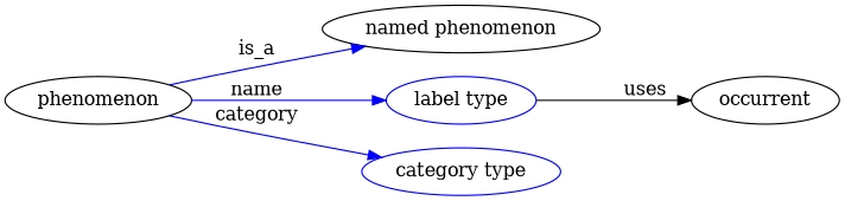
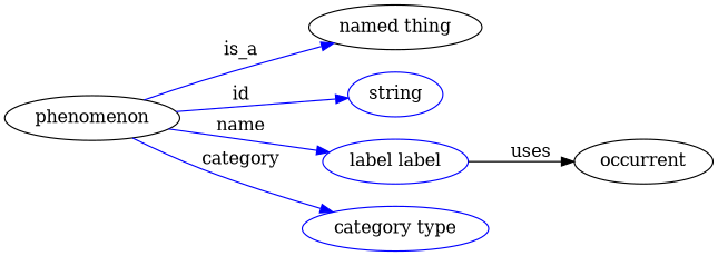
  digraph {
    rankdir=LR
    edge [color=blue style=solid]
    n1 [height=0.5 label=phenomenon width=1.5707]
-   "named thing" [height=0.5 width=1.5346 label="named phenomenon"]
-   n4 [color=blue height=0.5 label="label type" width=1.2638]
+   "named thing" [height=0.5 width=1.5346]
+   n3 [color=blue height=0.5 label=string width=0.84854]
+   n4 [color=blue height=0.5 label="label label" width=1.2638]
    n5 [color=blue height=0.5 label="category type" width=1.6249]
    occurrent [height=0.5 width=1.2277]
    n1 -> "named thing" [label=is_a style=""]
+   n1 -> n3 [label=id]
    n1 -> n4 [label=name]
    n1 -> n5 [label=category]
    n4 -> occurrent [label=uses color="" style=""]
  }
